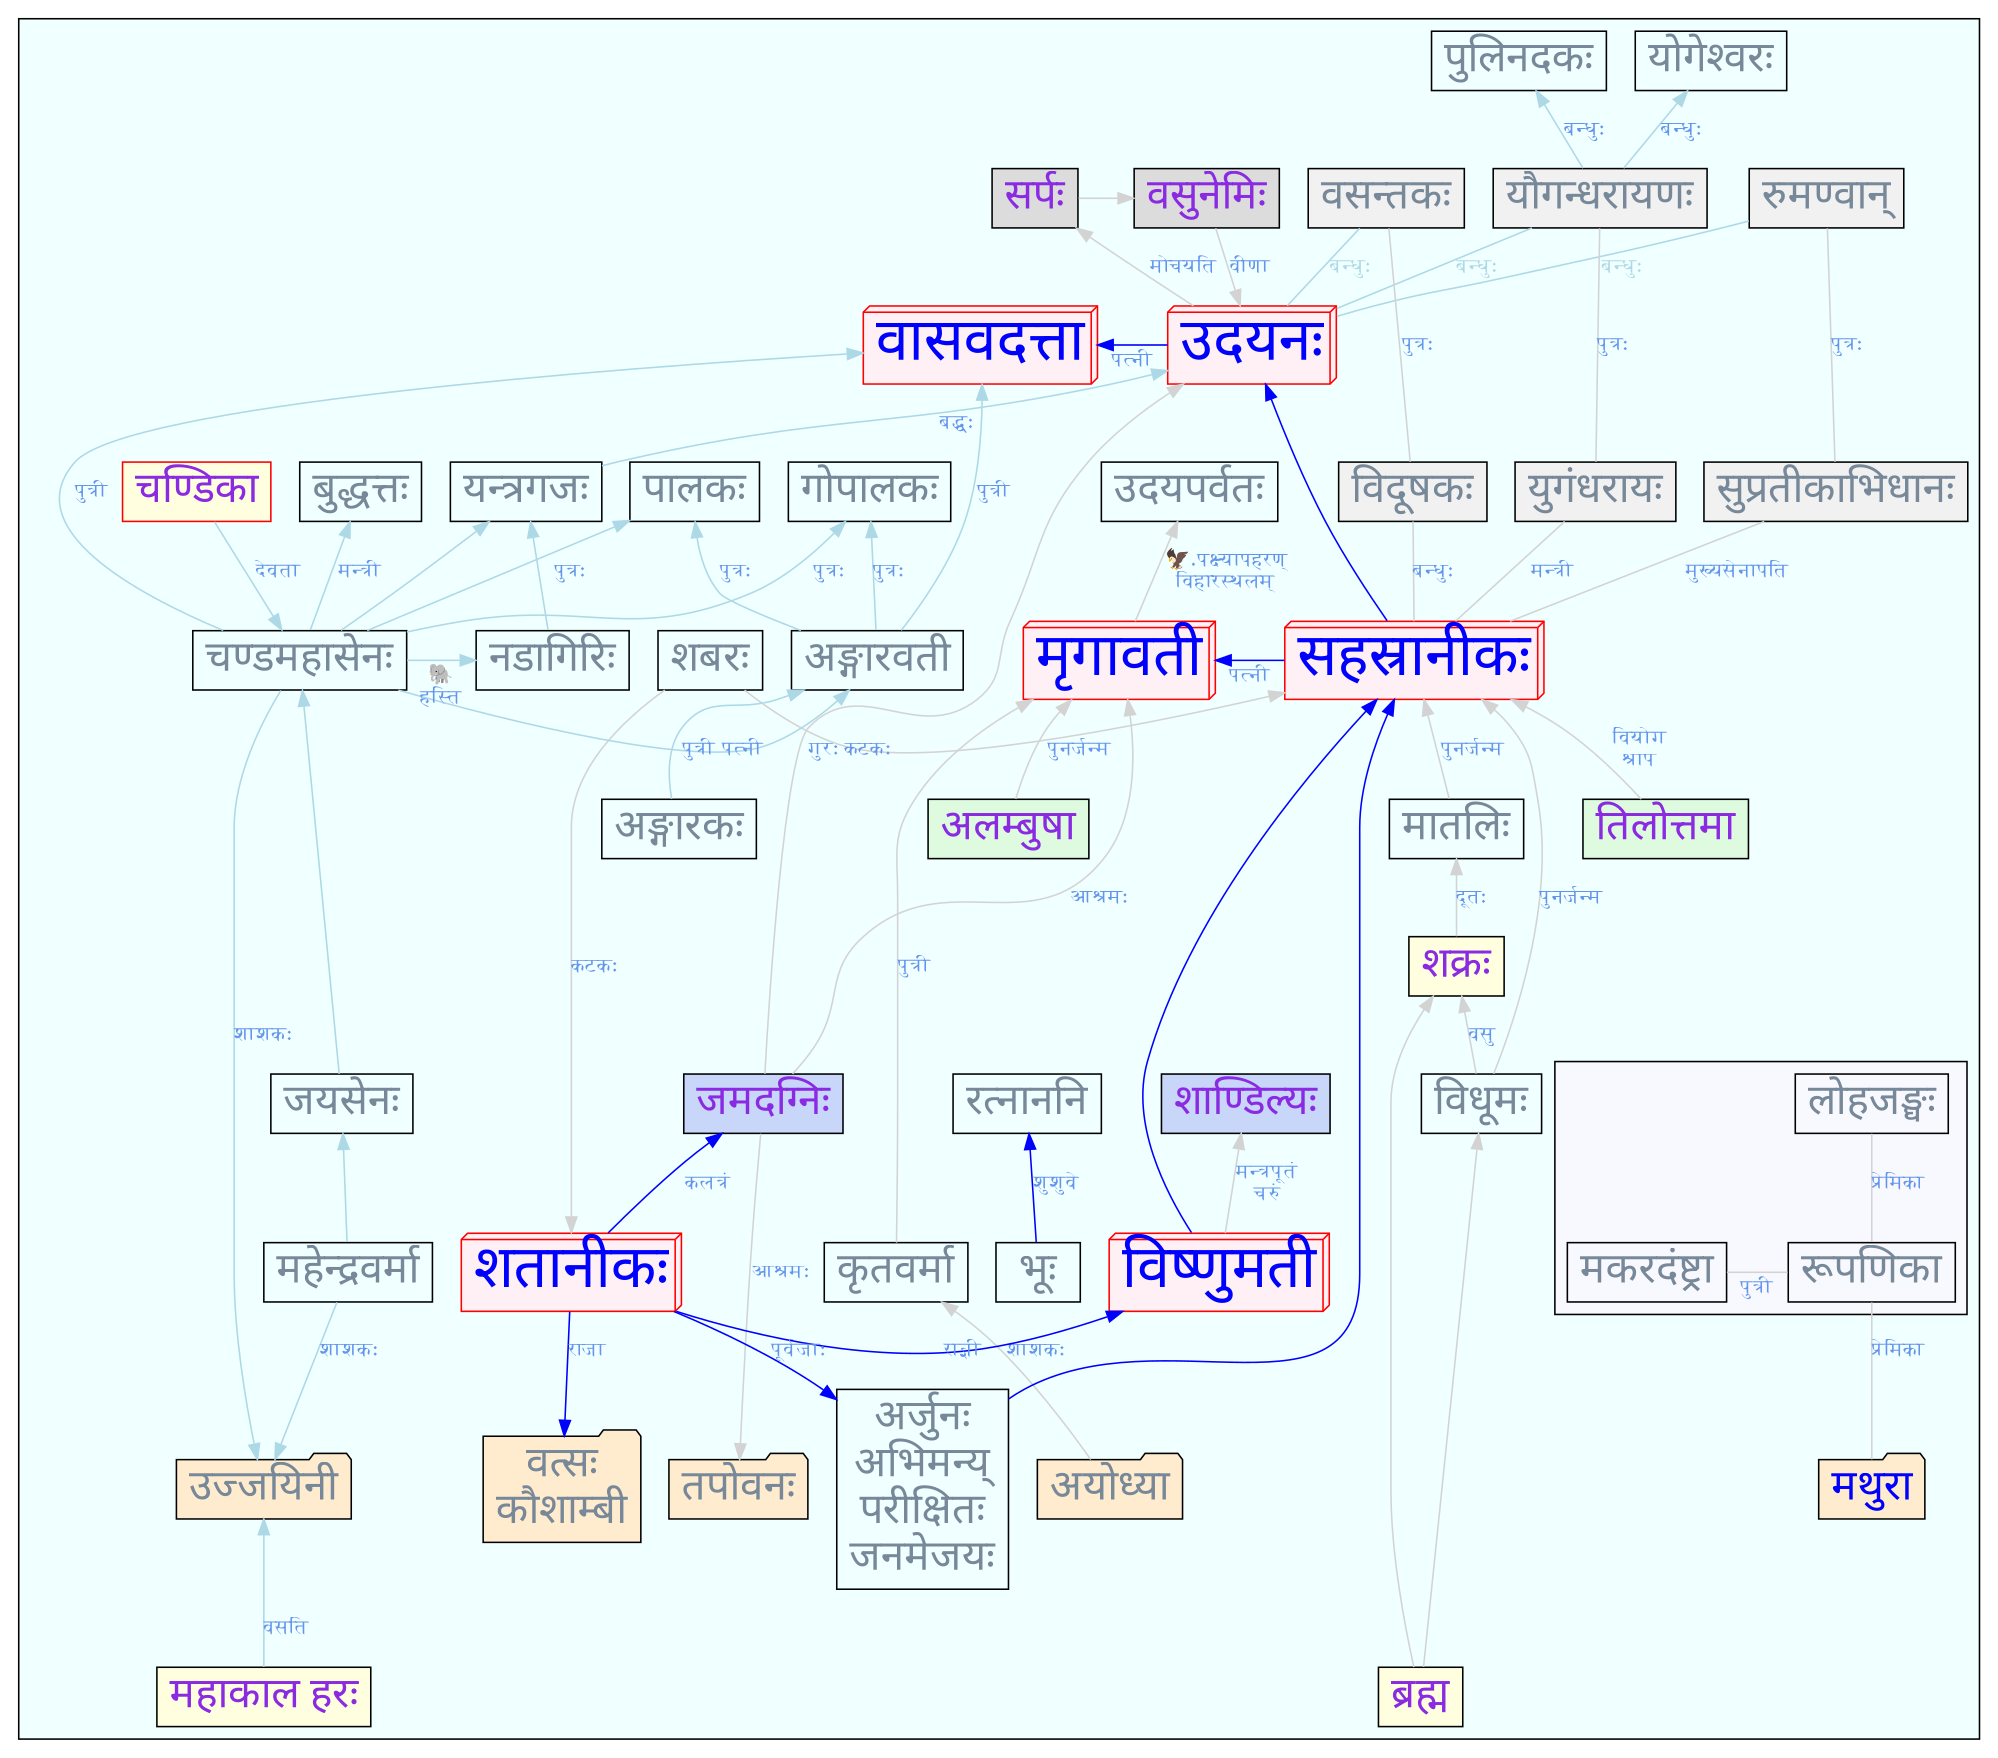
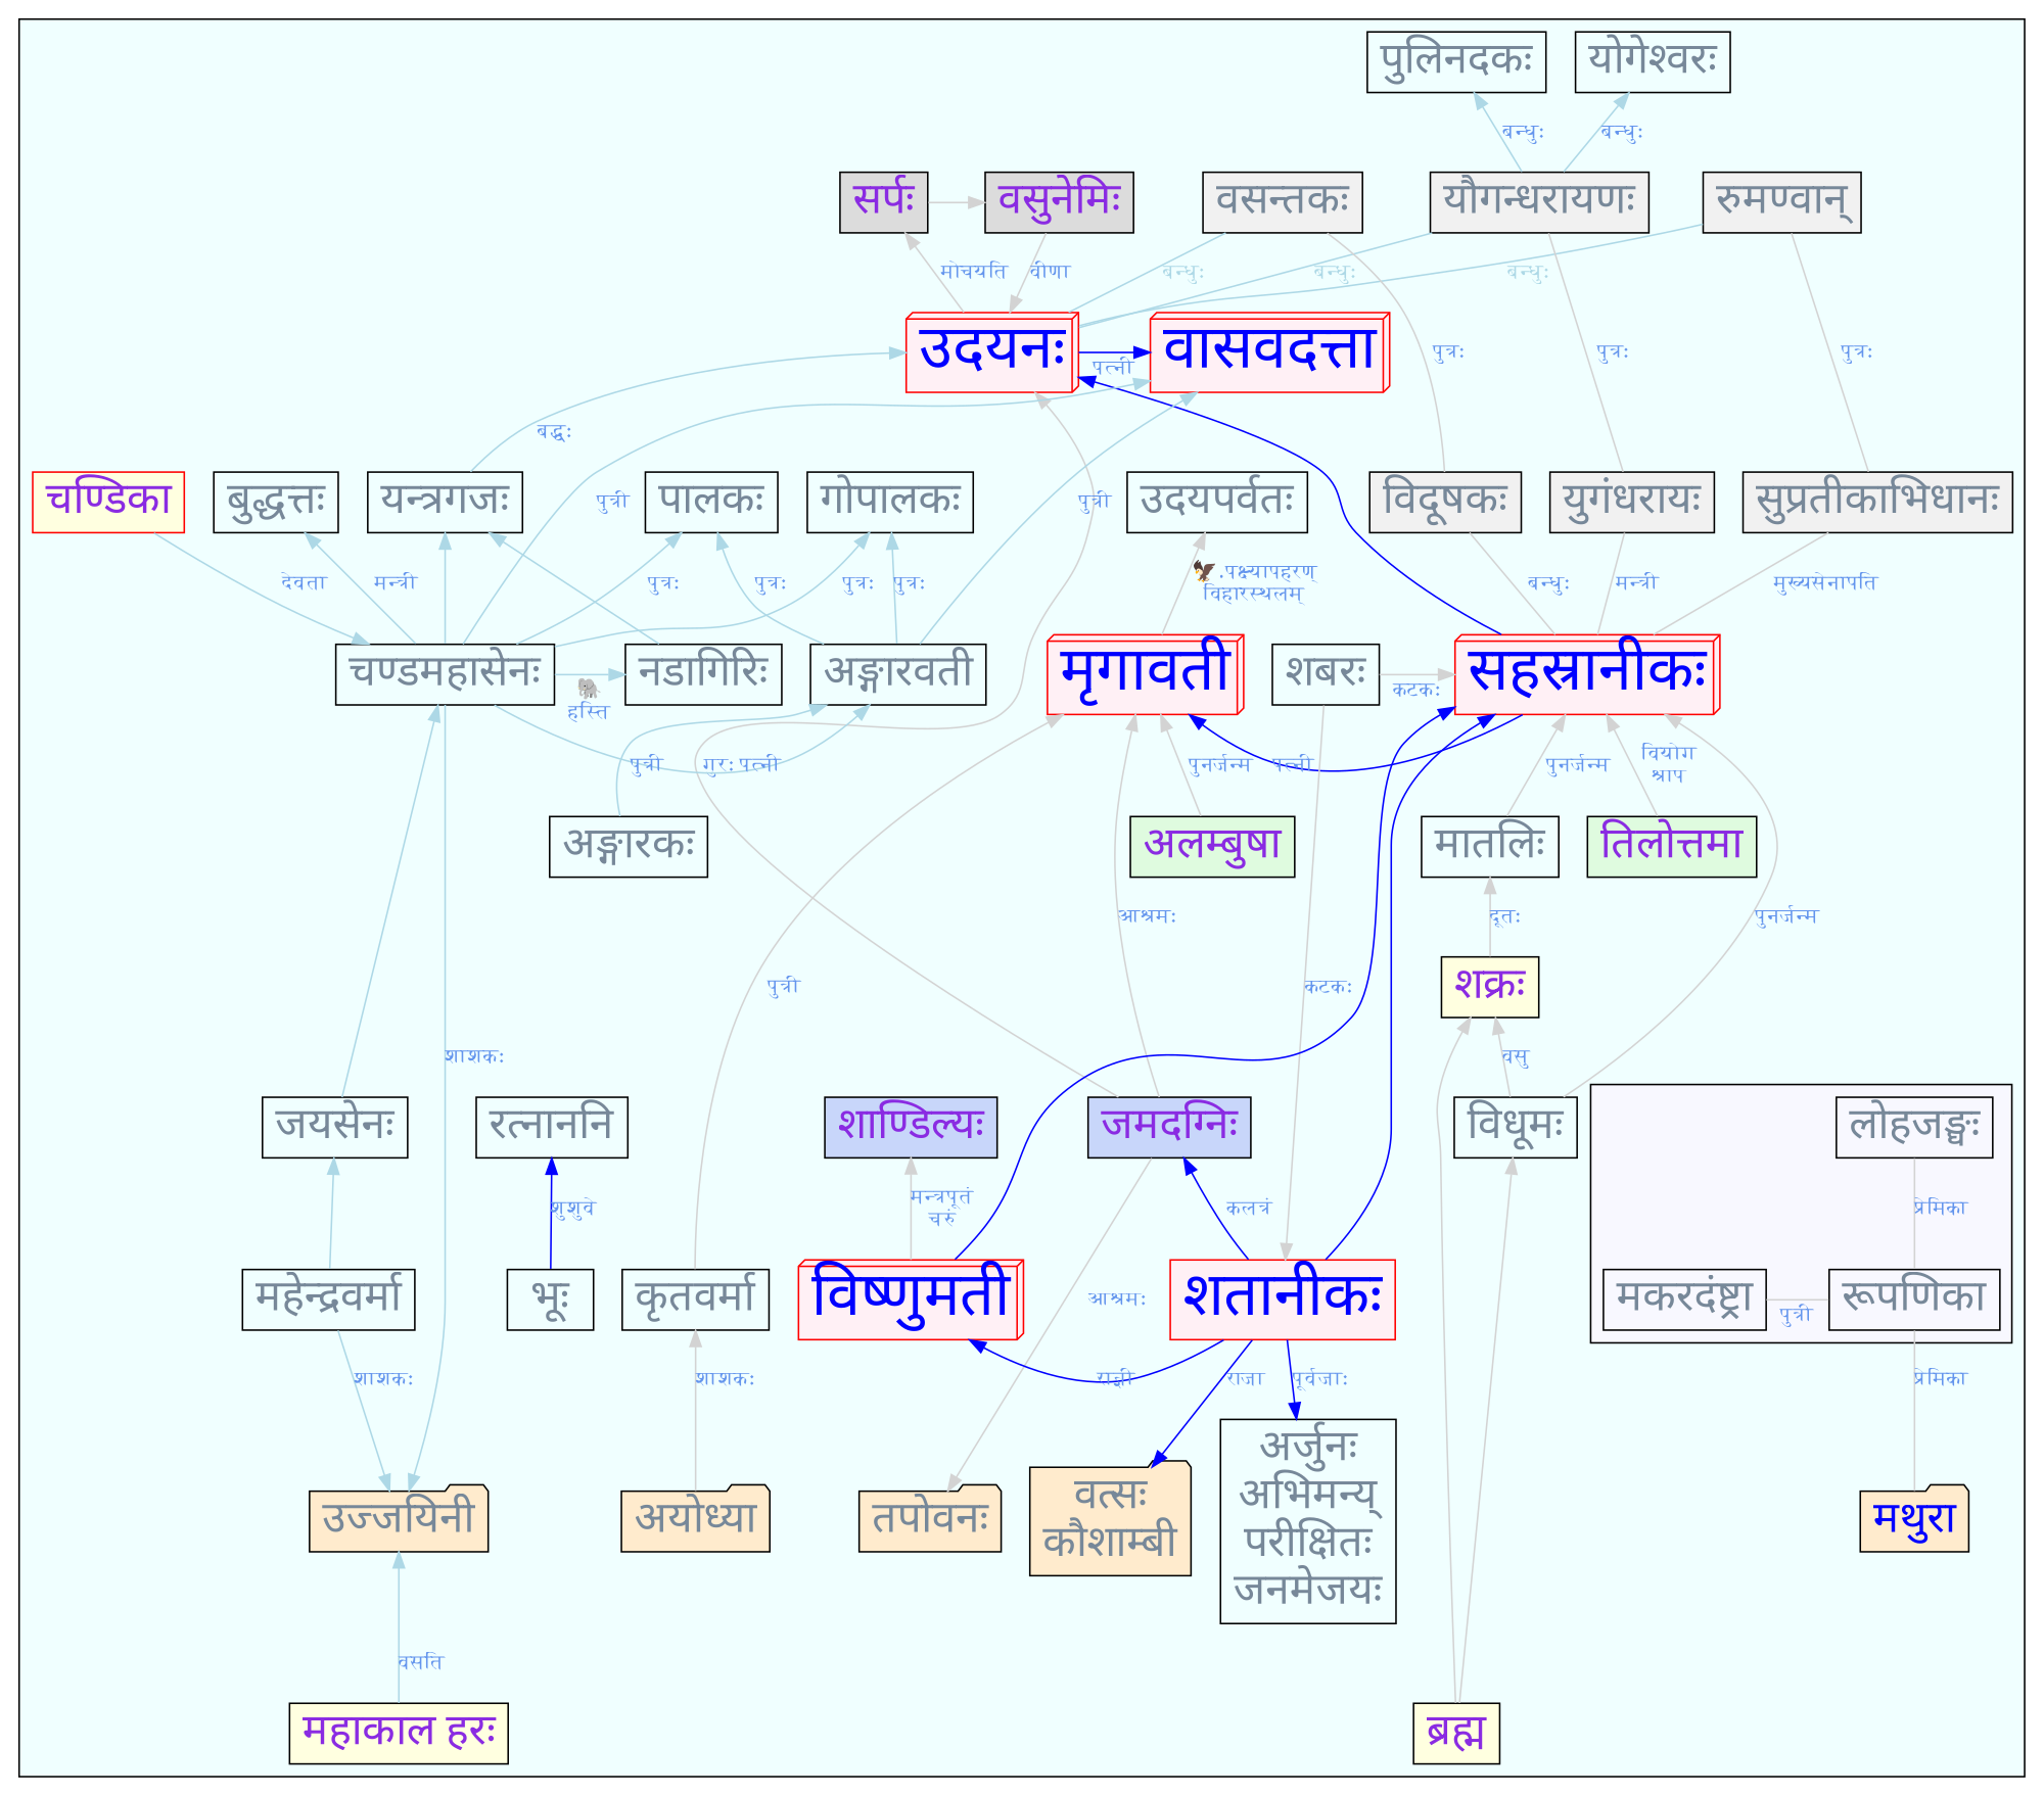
  digraph {
    rankdir=BT
    node [fontcolor=lightslategray fontname="Sanskrit 2003" fontsize=27 shape=box style=filled]
    edge [arrowhead=normal color=lightgrey fontcolor=cornflowerblue fontsize=13]
    "वत्सः\nकौशाम्बी" [fillcolor=blanchedalmond shape=folder]
    "अयोध्या" [fillcolor=blanchedalmond shape=folder]
    "तपोवनः" [fillcolor=blanchedalmond shape=folder]
    "उज्जयिनी" [fillcolor=blanchedalmond shape=folder]
    "मथुरा" [fillcolor=blanchedalmond fontcolor=blue shape=folder]
    "शाण्डिल्यः" [fillcolor="#727def50" fontcolor=blueviolet]
    "जमदग्निः" [fillcolor="#727def50" fontcolor=blueviolet]
    "विधूमः" [style=""]
    "सहस्रानीकः" [color=red fillcolor=lavenderblush fontcolor=blue fontsize=38 shape=box3d]
    "मृगावती" [color=red fillcolor=lavenderblush fontcolor=blue fontsize=38 shape=box3d]
    "शबरः" [style=""]
    "चण्डमहासेनः" [style=""]
    "सर्पः" [fillcolor=gainsboro fontcolor=blueviolet]
    "वसुनेमिः" [fillcolor=gainsboro fontcolor=blueviolet]
    "उदयनः" [color=red fillcolor=lavenderblush fontcolor=blue fontsize=38 shape=box3d]
    "वासवदत्ता" [color=red fillcolor=lavenderblush fontcolor=blue fontsize=38 shape=box3d]
    "विष्णुमती" [color=red fillcolor=lavenderblush fontcolor=blue fontsize=38 shape=box3d]
-   "शतानीकः" [color=red fillcolor=lavenderblush fontcolor=blue fontsize=38 shape=box3d]
+   "शतानीकः" [color=red fillcolor=lavenderblush fontcolor=blue fontsize=38]
    "भूः" [style=""]
    "सुप्रतीकाभिधानः" [fillcolor="#F1F1F1"]
    "युगंधरायः" [fillcolor="#F1F1F1"]
    "विदूषकः" [fillcolor="#F1F1F1"]
    "रुमण्वान्‌" [fillcolor="#F1F1F1"]
    "वसन्‍तकः" [fillcolor="#F1F1F1"]
    "यौगन्धरायणः" [fillcolor="#F1F1F1"]
    "अङ्गारवती" [style=""]
    "कृतवर्मा" [style=""]
    "महेन्द्रवर्मा" [style=""]
    "ब्रह्म" [fillcolor=lightyellow fontcolor=blueviolet]
    "महाकाल हरः" [fillcolor=lightyellow fontcolor=blueviolet]
    "नडागिरिः" [style=""]
    "मकरदंष्ट्रा" [style=""]
    "रूपणिका" [style=""]
    "लोहजङ्घः" [style=""]
    "रत्नाननि" [style=""]
    "उदयपर्वतः" [style=""]
    "अर्जुनः\nअभिमन्य्‌\nपरीक्षितः\nजनमेजयः" [style=""]
    "अलम्बुषा" [fillcolor="#dffbdf" fontcolor=blueviolet]
    "तिलोत्तमा" [fillcolor="#dffbdf" fontcolor=blueviolet]
    "शक्रः" [fillcolor=lightyellow fontcolor=blueviolet]
    "मातलिः" [style=""]
    "पालकः" [style=""]
    "गोपालकः" [style=""]
    "बुद्धत्तः" [style=""]
    "चण्डिका" [color=red fillcolor=lightyellow fontcolor=blueviolet]
    "यन्त्रगजः" [style=""]
    "पुलिनदकः" [style=""]
    "योगेश्वरः" [style=""]
    "अङ्गारकः" [style=""]
    "जयसेनः" [style=""]
    subgraph cluster_1 {
      fillcolor=azure
      style=filled
      "रत्नाननि"
      "उदयपर्वतः"
      "अर्जुनः\nअभिमन्य्‌\nपरीक्षितः\nजनमेजयः"
      "अलम्बुषा"
      "तिलोत्तमा"
      "शक्रः"
      "मातलिः"
      "पालकः"
      "गोपालकः"
      "बुद्धत्तः"
      "चण्डिका"
      "यन्त्रगजः"
      "पुलिनदकः"
      "योगेश्वरः"
      "अङ्गारकः"
      "जयसेनः"
      subgraph sub_2 {
        fillcolor=azure
        rank=same
        style=filled
        "वत्सः\nकौशाम्बी"
        "अयोध्या"
        "तपोवनः"
        "उज्जयिनी"
        "मथुरा"
      }
      subgraph sub_3 {
        fillcolor=azure
        rank=same
        style=filled
        "उदयनः"
        "वासवदत्ता"
      }
      subgraph sub_4 {
        fillcolor=azure
        rank=same
        style=filled
        "सहस्रानीकः"
        "मृगावती"
        "शबरः"
        "चण्डमहासेनः"
      }
      subgraph sub_5 {
        fillcolor=azure
        rank=same
        style=filled
        "शाण्डिल्यः"
        "जमदग्निः"
        "विधूमः"
      }
      subgraph sub_6 {
        fillcolor=azure
        rank=same
        style=filled
        "सर्पः"
        "वसुनेमिः"
      }
      subgraph sub_7 {
        fillcolor=azure
        rank=same
        style=filled
        "सहस्रानीकः"
        "मृगावती"
        "शबरः"
        "चण्डमहासेनः"
      }
      subgraph sub_8 {
        fillcolor=azure
        rank=same
        style=filled
        "विष्णुमती"
        "शतानीकः"
        "भूः"
      }
      subgraph sub_9 {
        fillcolor=azure
        style=filled
        "सहस्रानीकः"
        "उदयनः"
        "सुप्रतीकाभिधानः"
        "युगंधरायः"
        "विदूषकः"
        "रुमण्वान्‌"
        "वसन्‍तकः"
        "यौगन्धरायणः"
      }
      subgraph sub_10 {
        fillcolor=azure
        rank=same
        style=filled
        "चण्डमहासेनः"
        "अङ्गारवती"
      }
      subgraph sub_11 {
        fillcolor=azure
        rank=same
        style=filled
        "कृतवर्मा"
        "महेन्द्रवर्मा"
      }
      subgraph sub_12 {
        fillcolor=azure
        rank=same
        style=filled
        "ब्रह्म"
        "महाकाल हरः"
      }
      subgraph sub_13 {
        fillcolor=azure
        rank=same
        style=filled
        "अङ्गारवती"
        "नडागिरिः"
      }
      subgraph cluster_14 {
        fillcolor=ghostwhite
        style=filled
        "लोहजङ्घः"
        subgraph sub_15 {
          fillcolor=ghostwhite
          rank=same
          style=filled
          "मकरदंष्ट्रा"
          "रूपणिका"
        }
      }
    }
    "वत्सः\nकौशाम्बी" -> "शतानीकः" [color=blue dir=back label="राजा"]
    "अयोध्या" -> "कृतवर्मा" [label="शाशकः"]
    "मथुरा" -> "रूपणिका" [arrowhead=none label="प्रेमिका"]
    "जमदग्निः" -> "तपोवनः" [label="आश्रमः"]
    "जमदग्निः" -> "मृगावती" [label="आश्रमः"]
    "जमदग्निः" -> "उदयनः" [label="गुरः"]
    "जमदग्निः" -> "शतानीकः" [color=blue dir=back label="कलत्रं"]
    "विधूमः" -> "सहस्रानीकः" [label="पुनर्जन्म"]
    "विधूमः" -> "शक्रः" [label="वसु"]
    "सहस्रानीकः" -> "उदयनः" [color=blue]
    "सहस्रानीकः" -> "सुप्रतीकाभिधानः" [arrowhead=none label="मुख्यसेनापति"]
    "सहस्रानीकः" -> "युगंधरायः" [arrowhead=none label="मन्त्री"]
    "सहस्रानीकः" -> "विदूषकः" [arrowhead=none label="बन्धुः"]
    "मृगावती" -> "सहस्रानीकः" [color=blue dir=back label="पत्नी"]
    "मृगावती" -> "उदयपर्वतः" [label="🦅.पक्ष्यापहरण्\nविहारस्थलम्"]
    "शबरः" -> "सहस्रानीकः" [label="कटकः"]
    "शबरः" -> "शतानीकः" [label="कटकः"]
    "चण्डमहासेनः" -> "उज्जयिनी" [color=lightblue label="शाशकः"]
    "चण्डमहासेनः" -> "वासवदत्ता" [color=lightblue label="पुत्री"]
    "चण्डमहासेनः" -> "अङ्गारवती" [color=lightblue label="पत्नी"]
    "चण्डमहासेनः" -> "नडागिरिः" [color=lightblue label="🐘\nहस्ति"]
    "चण्डमहासेनः" -> "पालकः" [color=lightblue label="पुत्रः"]
    "चण्डमहासेनः" -> "गोपालकः" [color=lightblue label="पुत्रः"]
    "चण्डमहासेनः" -> "बुद्धत्तः" [color=lightblue label="मन्त्री "]
    "चण्डमहासेनः" -> "चण्डिका" [color=lightblue dir=back label="देवता"]
    "चण्डमहासेनः" -> "यन्त्रगजः" [color=lightblue]
    "सर्पः" -> "वसुनेमिः"
    "वसुनेमिः" -> "उदयनः" [label="वीणा"]
    "उदयनः" -> "सर्पः" [label="मोचयति"]
    "उदयनः" -> "वासवदत्ता" [color=blue label="पत्नी"]
    "उदयनः" -> "रुमण्वान्‌" [arrowhead=none color=lightblue fontcolor=lightblue label="बन्धुः"]
    "उदयनः" -> "वसन्‍तकः" [arrowhead=none color=lightblue fontcolor=lightblue label="बन्धुः"]
    "उदयनः" -> "यौगन्धरायणः" [arrowhead=none color=lightblue fontcolor=lightblue label="बन्धुः"]
    "विष्णुमती" -> "शाण्डिल्यः" [label="मन्त्रपूतं\nचरुं" labeldistance=.5]
    "विष्णुमती" -> "सहस्रानीकः" [color=blue]
    "विष्णुमती" -> "शतानीकः" [color=blue dir=back label="राज्ञी"]
-   "अर्जुनः\nअभिमन्य्‌\nपरीक्षितः\nजनमेजयः" -> "सहस्रानीकः" [color=blue]
+   "शतानीकः" -> "सहस्रानीकः" [color=blue]
    "भूः" -> "रत्नाननि" [color=blue label="शुशुवे"]
    "सुप्रतीकाभिधानः" -> "रुमण्वान्‌" [arrowhead=none label="पुत्रः"]
    "युगंधरायः" -> "यौगन्धरायणः" [arrowhead=none label="पुत्रः"]
    "विदूषकः" -> "वसन्‍तकः" [arrowhead=none label="पुत्रः"]
    "यौगन्धरायणः" -> "पुलिनदकः" [color=lightblue label="बन्धुः"]
    "यौगन्धरायणः" -> "योगेश्वरः" [color=lightblue label="बन्धुः"]
    "अङ्गारवती" -> "वासवदत्ता" [color=lightblue label="पुत्री"]
    "अङ्गारवती" -> "पालकः" [color=lightblue label="पुत्रः"]
    "अङ्गारवती" -> "गोपालकः" [color=lightblue label="पुत्रः"]
    "कृतवर्मा" -> "मृगावती" [label="पुत्री"]
    "महेन्द्रवर्मा" -> "उज्जयिनी" [color=lightblue label="शाशकः"]
    "महेन्द्रवर्मा" -> "जयसेनः" [color=lightblue]
    "ब्रह्म" -> "विधूमः"
    "ब्रह्म" -> "शक्रः"
    "महाकाल हरः" -> "उज्जयिनी" [color=lightblue label="वसति"]
    "नडागिरिः" -> "यन्त्रगजः" [color=lightblue]
    "मकरदंष्ट्रा" -> "रूपणिका" [arrowhead=none label="पुत्री"]
    "रूपणिका" -> "लोहजङ्घः" [arrowhead=none label="प्रेमिका"]
    "अर्जुनः\nअभिमन्य्‌\nपरीक्षितः\nजनमेजयः" -> "शतानीकः" [color=blue dir=back label="पूर्वजाः"]
    "अलम्बुषा" -> "मृगावती" [label="पुनर्जन्म"]
    "तिलोत्तमा" -> "सहस्रानीकः" [label="वियोग\nश्राप"]
    "शक्रः" -> "मातलिः" [label="दूतः"]
    "मातलिः" -> "सहस्रानीकः" [label="पुनर्जन्म"]
    "यन्त्रगजः" -> "उदयनः" [color=lightblue label="बद्धः"]
    "अङ्गारकः" -> "अङ्गारवती" [color=lightblue label="पुत्री"]
    "जयसेनः" -> "चण्डमहासेनः" [color=lightblue]
  }
